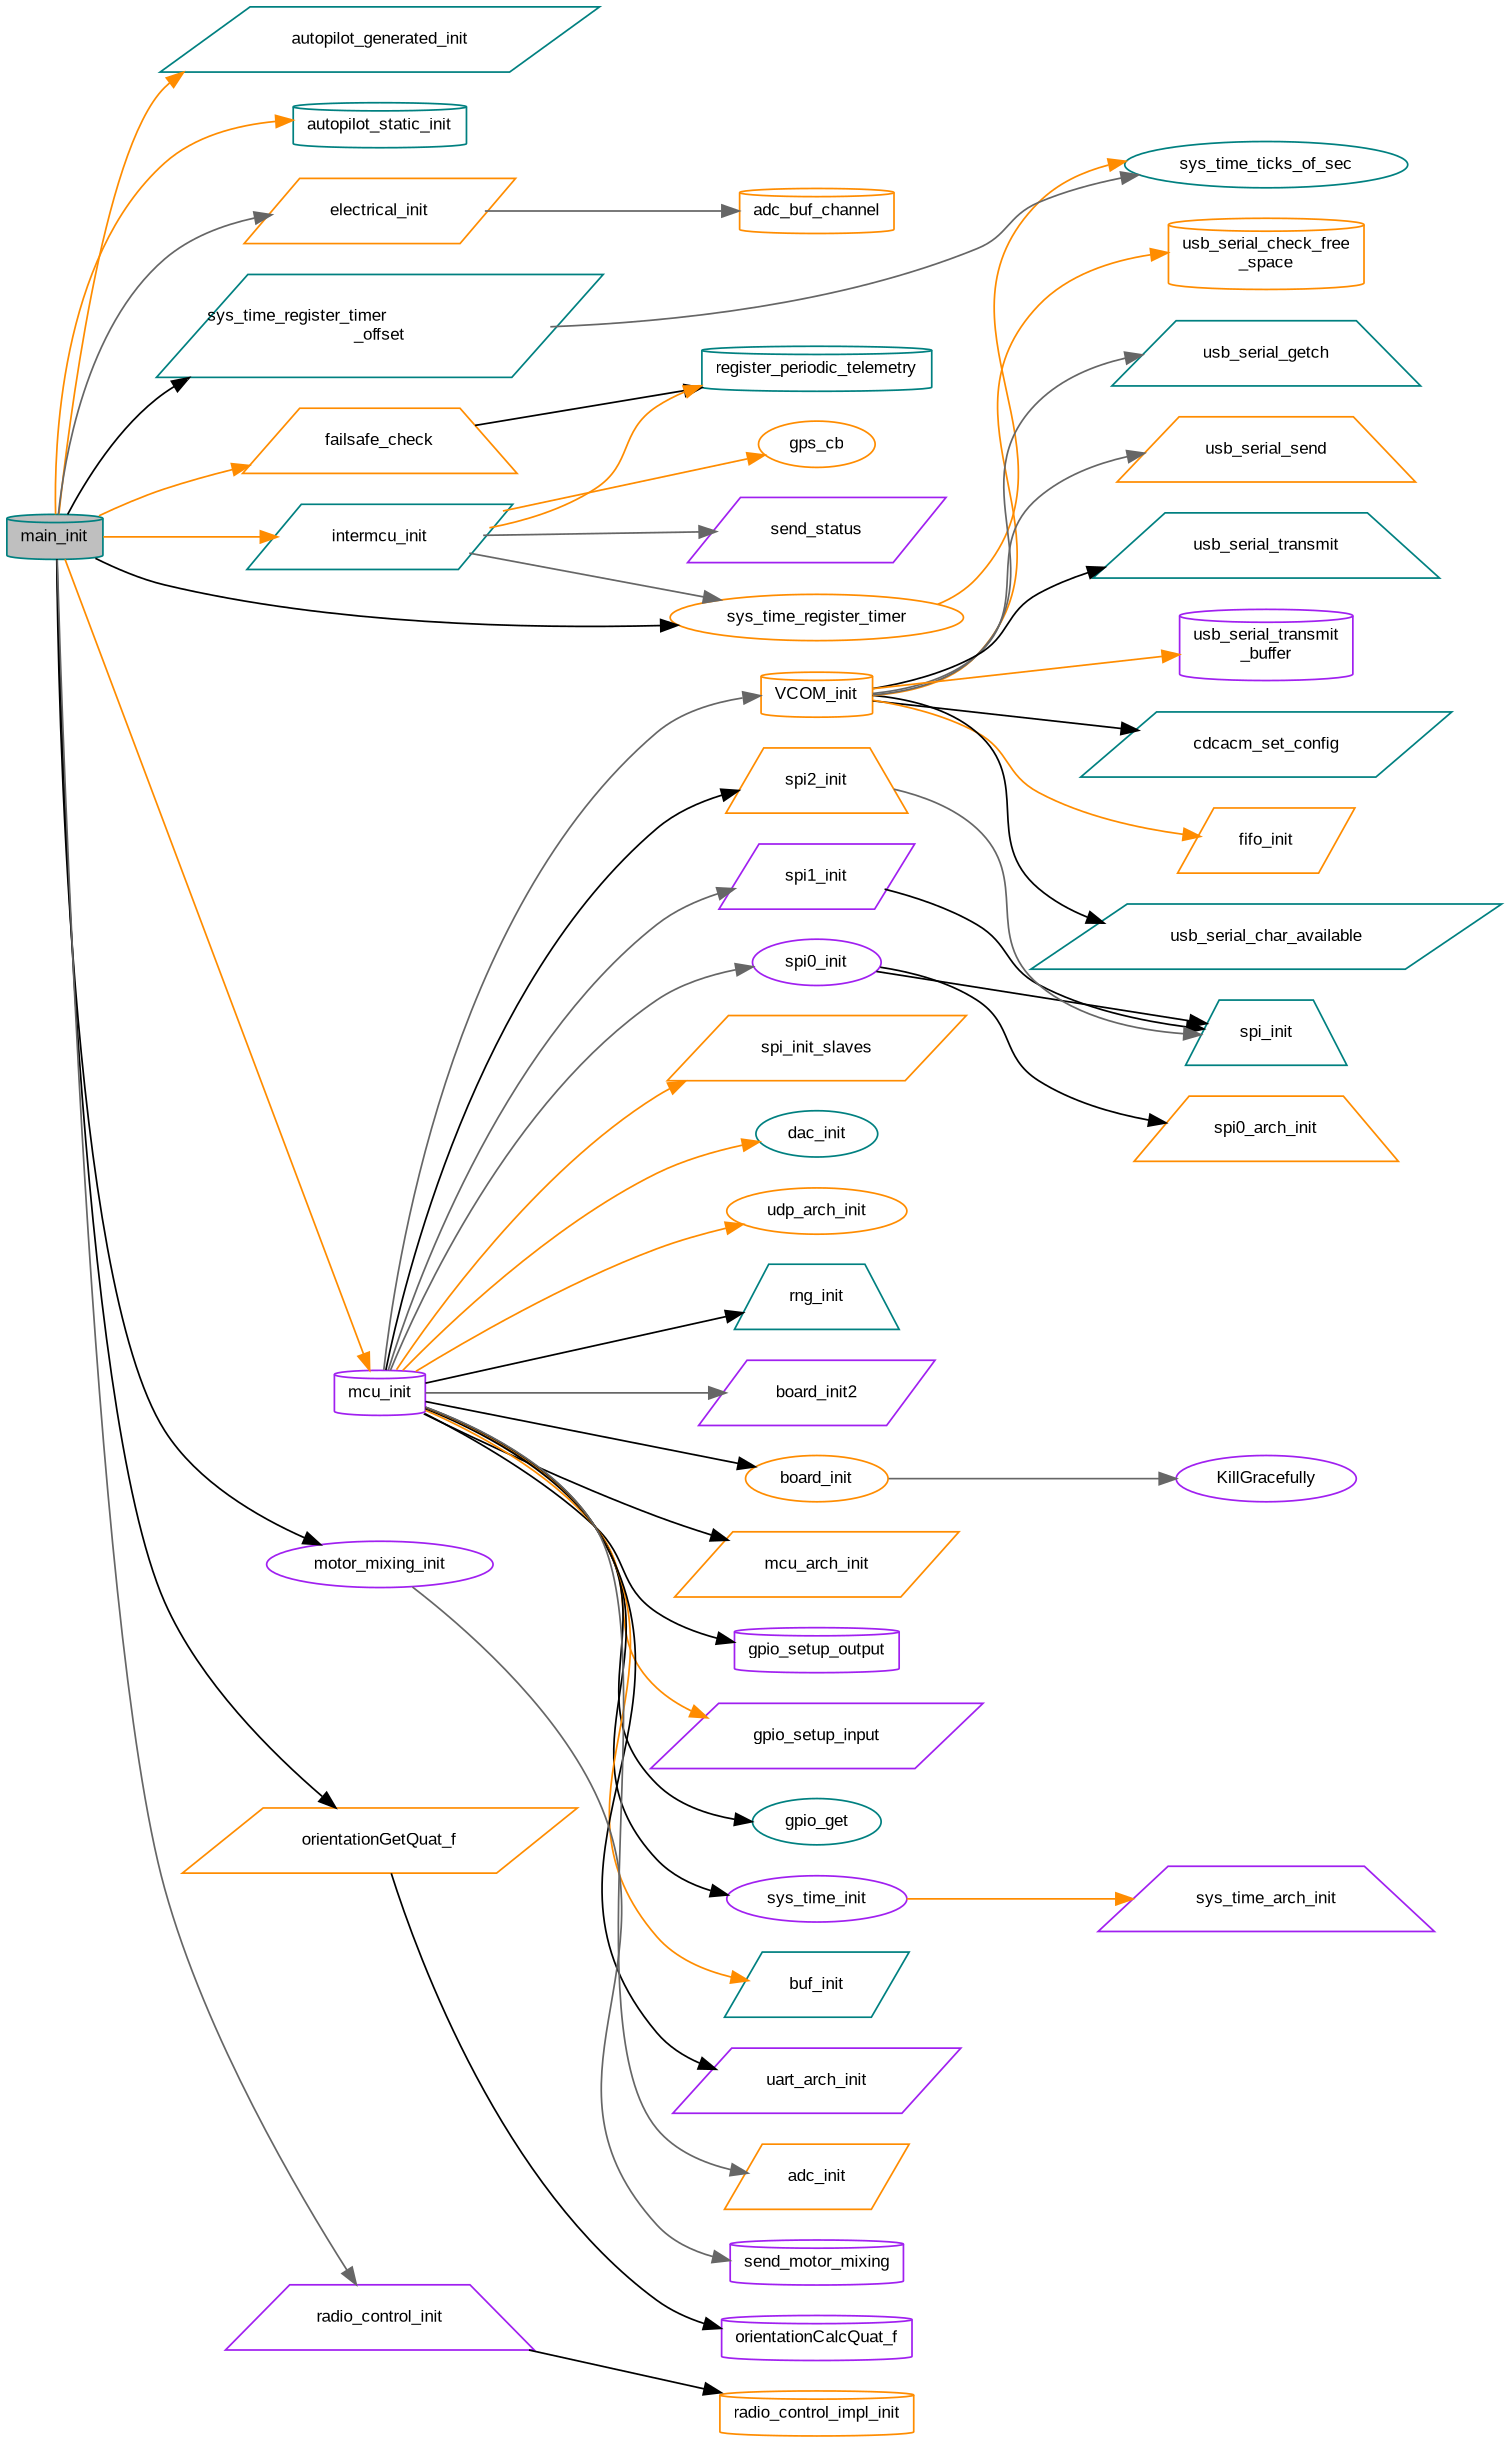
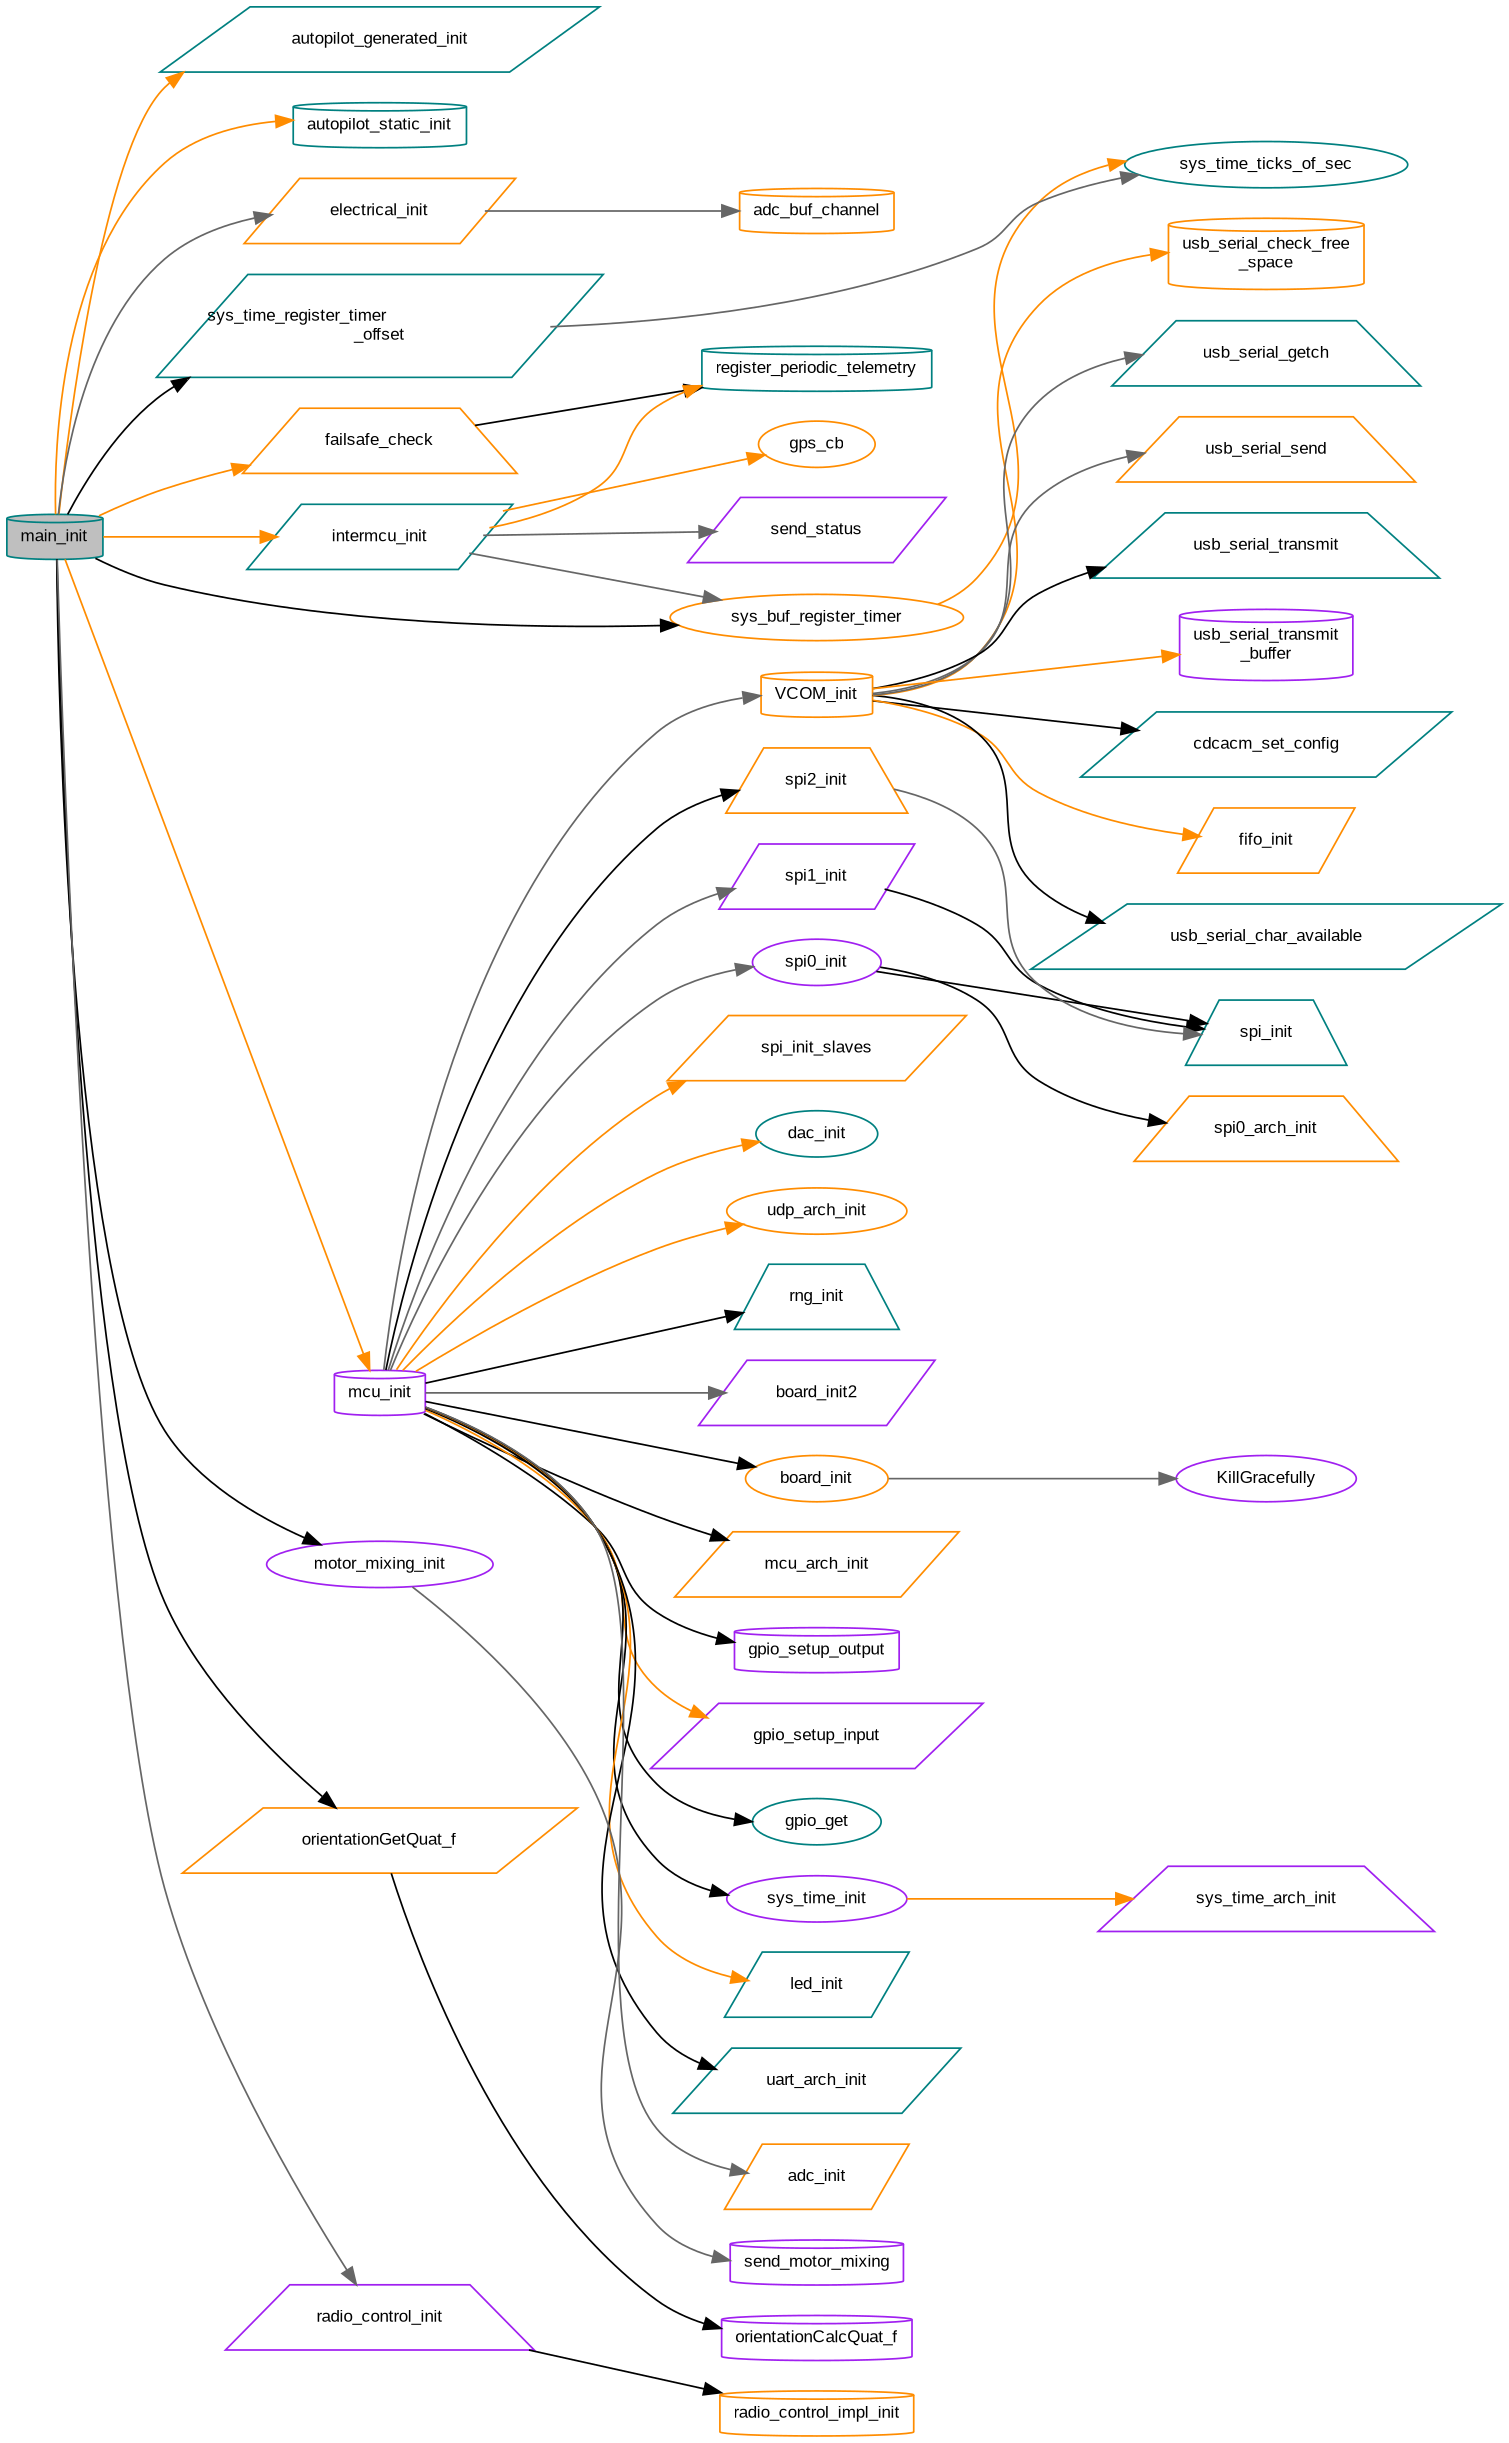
  digraph {
    fontname="Liberation Sans"
    rankdir=LR
    node [color=darkorange fillcolor=white fontname="Liberation Sans" fontsize=10 shape=parallelogram style=filled]
    edge [color=black fontname="Liberation Sans" fontsize=10 labelfontname=FreeSans labelfontsize=10 style=solid]
    n1 [color=teal fillcolor=grey75 fontcolor=black height=0.2 label=main_init shape=cylinder width=0.4]
    n2 [color=teal height=0.2 label=autopilot_generated_init width=0.4]
    n3 [color=teal height=0.2 label=autopilot_static_init shape=cylinder width=0.4]
    n4 [height=0.2 label=electrical_init width=0.4]
    n5 [height=0.2 label=failsafe_check shape=trapezium width=0.4]
    n6 [color=teal height=0.2 label=intermcu_init width=0.4]
-   n7 [height=0.2 label=sys_time_register_timer shape=ellipse width=0.4]
+   n7 [height=0.2 label=sys_buf_register_timer shape=ellipse width=0.4]
    n8 [color=purple height=0.2 label=mcu_init shape=cylinder width=0.4]
    n9 [color=purple height=0.2 label=motor_mixing_init shape=ellipse width=0.4]
    n10 [height=0.2 label=orientationGetQuat_f width=0.4]
    n11 [color=purple height=0.2 label=radio_control_init shape=trapezium width=0.4]
    n12 [color=teal height=0.2 label="sys_time_register_timer\l_offset" width=0.4]
    n13 [height=0.2 label=adc_buf_channel shape=cylinder width=0.4]
    n14 [color=teal height=0.2 label=register_periodic_telemetry shape=cylinder width=0.4]
    n15 [color=purple height=0.2 label=send_status width=0.4]
    n16 [height=0.2 label=gps_cb shape=ellipse width=0.4]
    n17 [color=teal height=0.2 label=sys_time_ticks_of_sec shape=ellipse width=0.4]
    n18 [height=0.2 label=board_init shape=ellipse width=0.4]
    n19 [height=0.2 label=mcu_arch_init width=0.4]
    n20 [color=purple height=0.2 label=gpio_setup_output shape=cylinder width=0.4]
    n21 [color=purple height=0.2 label=gpio_setup_input width=0.4]
    n22 [color=teal height=0.2 label=gpio_get shape=ellipse width=0.4]
    n23 [color=purple height=0.2 label=sys_time_init shape=ellipse width=0.4]
-   n24 [color=teal height=0.2 label=buf_init width=0.4]
-   n25 [color=purple height=0.2 label=uart_arch_init width=0.4]
+   n24 [color=teal height=0.2 label=led_init width=0.4]
+   n25 [color=teal height=0.2 label=uart_arch_init width=0.4]
    n26 [height=0.2 label=adc_init width=0.4]
    n27 [height=0.2 label=VCOM_init shape=cylinder width=0.4]
    n28 [color=purple height=0.2 label=spi0_init shape=ellipse width=0.4]
    n29 [color=purple height=0.2 label=spi1_init width=0.4]
    n30 [height=0.2 label=spi2_init shape=trapezium width=0.4]
    n31 [height=0.2 label=spi_init_slaves width=0.4]
    n32 [color=teal height=0.2 label=dac_init shape=ellipse width=0.4]
    n33 [height=0.2 label=udp_arch_init shape=ellipse width=0.4]
    n34 [color=teal height=0.2 label=rng_init shape=trapezium width=0.4]
    n35 [color=purple height=0.2 label=board_init2 width=0.4]
    n36 [color=purple height=0.2 label=send_motor_mixing shape=cylinder width=0.4]
    n37 [color=purple height=0.2 label=orientationCalcQuat_f shape=cylinder width=0.4]
    n38 [height=0.2 label=radio_control_impl_init shape=cylinder width=0.4]
    n39 [color=purple height=0.2 label=KillGracefully shape=ellipse width=0.4]
    n40 [color=purple height=0.2 label=sys_time_arch_init shape=trapezium width=0.4]
    n41 [color=teal height=0.2 label=cdcacm_set_config width=0.4]
    n42 [height=0.2 label=fifo_init width=0.4]
    n43 [color=teal height=0.2 label=usb_serial_char_available width=0.4]
    n44 [height=0.2 label="usb_serial_check_free\l_space" shape=cylinder width=0.4]
    n45 [color=teal height=0.2 label=usb_serial_getch shape=trapezium width=0.4]
    n46 [height=0.2 label=usb_serial_send shape=trapezium width=0.4]
    n47 [color=teal height=0.2 label=usb_serial_transmit shape=trapezium width=0.4]
    n48 [color=purple height=0.2 label="usb_serial_transmit\l_buffer" shape=cylinder width=0.4]
    n49 [color=teal height=0.2 label=spi_init shape=trapezium width=0.4]
    n50 [height=0.2 label=spi0_arch_init shape=trapezium width=0.4]
    n1 -> n2 [color=darkorange]
    n1 -> n3 [color=darkorange]
    n1 -> n4 [color=gray40]
    n1 -> n5 [color=darkorange]
    n1 -> n6 [color=darkorange]
    n1 -> n7
    n1 -> n8 [color=darkorange]
    n1 -> n9
    n1 -> n10
    n1 -> n11 [color=gray40]
    n1 -> n12
    n4 -> n13 [color=gray40]
    n5 -> n14
    n6 -> n7 [color=gray40]
    n6 -> n14 [color=darkorange]
    n6 -> n15 [color=gray40]
    n6 -> n16 [color=darkorange]
    n7 -> n17 [color=darkorange]
    n8 -> n18
    n8 -> n19
    n8 -> n20
    n8 -> n21 [color=darkorange]
    n8 -> n22
    n8 -> n23
    n8 -> n24 [color=darkorange]
    n8 -> n25
    n8 -> n26 [color=gray40]
    n8 -> n27 [color=gray40]
    n8 -> n28 [color=gray40]
    n8 -> n29 [color=gray40]
    n8 -> n30
    n8 -> n31 [color=darkorange]
    n8 -> n32 [color=darkorange]
    n8 -> n33 [color=darkorange]
    n8 -> n34
    n8 -> n35 [color=gray40]
    n9 -> n36 [color=gray40]
    n10 -> n37
    n11 -> n38
    n12 -> n17 [color=gray40]
    n18 -> n39 [color=gray40]
    n23 -> n40 [color=darkorange]
    n27 -> n41
    n27 -> n42 [color=darkorange]
    n27 -> n43
    n27 -> n44 [color=darkorange]
    n27 -> n45 [color=gray40]
    n27 -> n46 [color=gray40]
    n27 -> n47
    n27 -> n48 [color=darkorange]
    n28 -> n49
    n28 -> n50
    n29 -> n49
    n30 -> n49 [color=gray40]
  }
